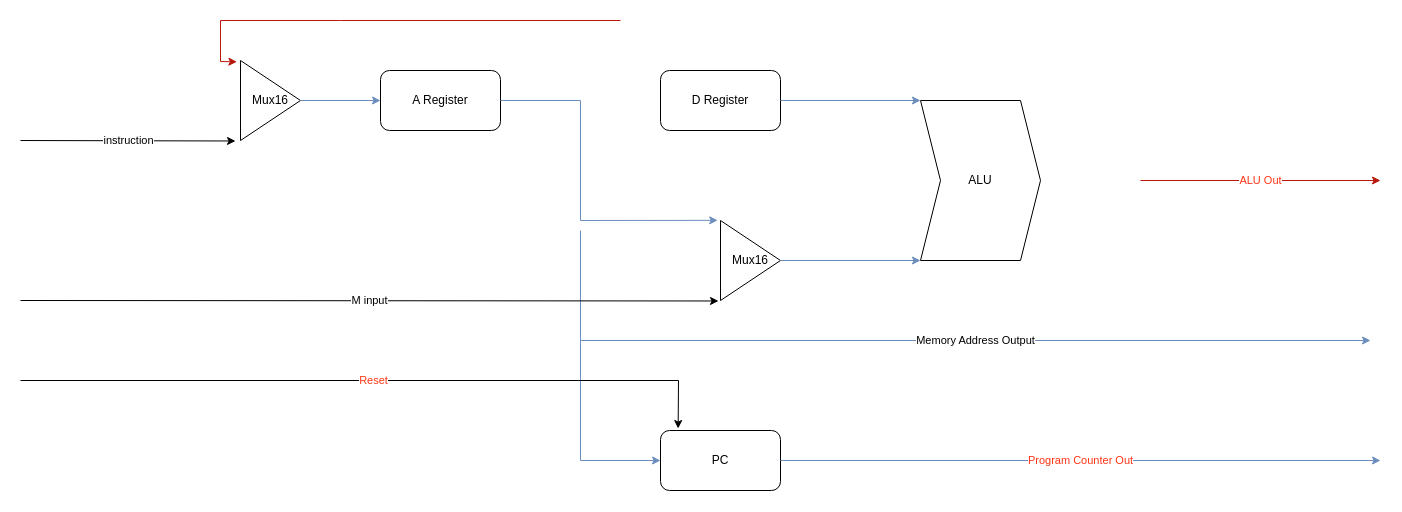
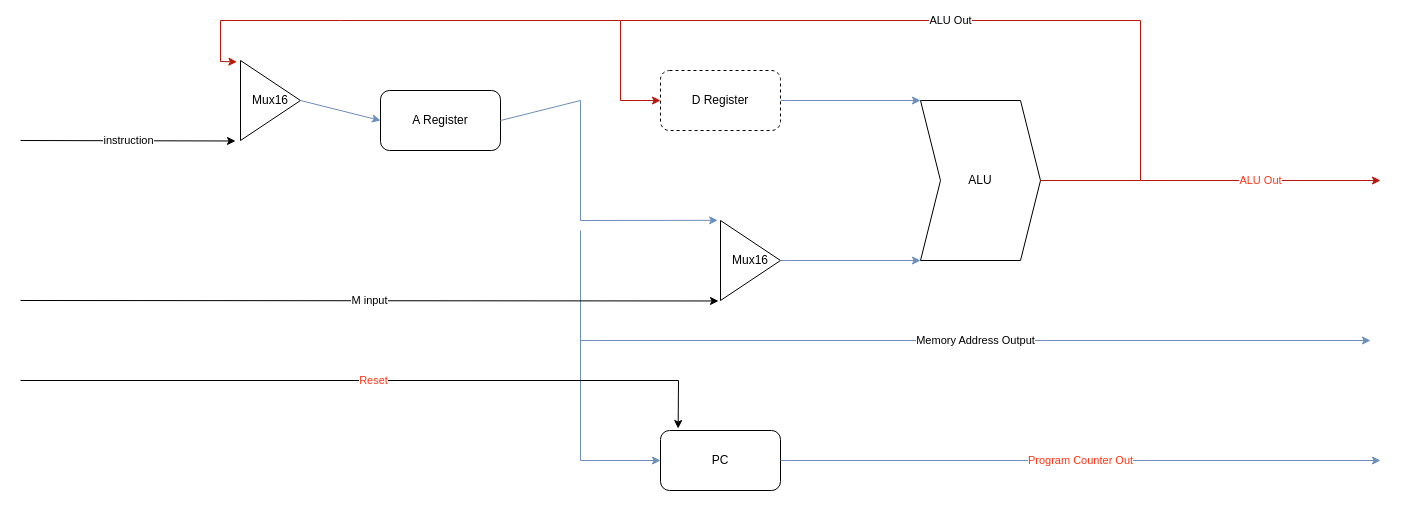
  <mxCell id="0" />
  <mxCell id="1" parent="0" />
  <mxCell id="2" value="Mux16" style="triangle;whiteSpace=wrap;html=1;" vertex="1" parent="1"><mxGeometry x="240" y="60" width="60" height="80" as="geometry" /></mxCell>
- <mxCell id="3" value="A Register" style="rounded=1;whiteSpace=wrap;html=1;" vertex="1" parent="1"><mxGeometry x="380" y="70" width="120" height="60" as="geometry" /></mxCell>
- <mxCell id="4" value="D Register" style="rounded=1;whiteSpace=wrap;html=1;" vertex="1" parent="1"><mxGeometry x="660" y="70" width="120" height="60" as="geometry" /></mxCell>
+ <mxCell id="3" value="A Register" style="rounded=1;whiteSpace=wrap;html=1;" vertex="1" parent="1"><mxGeometry x="380" y="90" width="120" height="60" as="geometry" /></mxCell>
+ <mxCell id="4" value="D Register" style="rounded=1;whiteSpace=wrap;html=1;dashed=1;" vertex="1" parent="1"><mxGeometry x="660" y="70" width="120" height="60" as="geometry" /></mxCell>
  <mxCell id="5" value="Mux16" style="triangle;whiteSpace=wrap;html=1;" vertex="1" parent="1"><mxGeometry x="720" y="220" width="60" height="80" as="geometry" /></mxCell>
  <mxCell id="6" value="ALU" style="shape=step;perimeter=stepPerimeter;whiteSpace=wrap;html=1;fixedSize=1;" vertex="1" parent="1"><mxGeometry x="920" y="100" width="120" height="160" as="geometry" /></mxCell>
  <mxCell id="7" value="PC" style="rounded=1;whiteSpace=wrap;html=1;" vertex="1" parent="1"><mxGeometry x="660" y="430" width="120" height="60" as="geometry" /></mxCell>
+ <mxCell id="8" value="ALU Out" style="endArrow=classic;html=1;rounded=0;exitX=1;exitY=0.5;exitDx=0;exitDy=0;fillColor=#f8cecc;strokeColor=#B8170B;entryX=0;entryY=0.5;entryDx=0;entryDy=0;" edge="1" parent="1" source="6" target="4"><mxGeometry width="50" height="50" relative="1" as="geometry"><mxPoint x="690" y="200" as="sourcePoint" /><mxPoint x="620" y="100" as="targetPoint" /><Array as="points"><mxPoint x="1140" y="180" /><mxPoint x="1140" y="20" /><mxPoint x="620" y="20" /><mxPoint x="620" y="100" /></Array></mxGeometry></mxCell>
  <mxCell id="9" value="" style="endArrow=classic;html=1;rounded=0;strokeColor=#B8170B;entryX=-0.06;entryY=0.017;entryDx=0;entryDy=0;entryPerimeter=0;" edge="1" parent="1" target="2"><mxGeometry width="50" height="50" relative="1" as="geometry"><mxPoint x="620" as="sourcePoint" y="20" /><mxPoint x="220" as="targetPoint" y="20" /><Array as="points"><mxPoint x="340" y="20" /><mxPoint x="220" y="20" /><mxPoint x="220" y="61" /></Array></mxGeometry></mxCell>
  <mxCell id="10" value="" style="endArrow=classic;html=1;rounded=0;fontColor=#FF3414;strokeColor=#6c8ebf;exitX=1;exitY=0.5;exitDx=0;exitDy=0;entryX=0;entryY=0.5;entryDx=0;entryDy=0;fillColor=#dae8fc;" edge="1" parent="1" source="2" target="3"><mxGeometry width="50" height="50" relative="1" as="geometry"><mxPoint x="690" y="200" as="sourcePoint" /><mxPoint x="740" y="150" as="targetPoint" /></mxGeometry></mxCell>
  <mxCell id="11" value="" style="endArrow=classic;html=1;rounded=0;fontColor=#FF3414;strokeColor=#6c8ebf;exitX=1;exitY=0.5;exitDx=0;exitDy=0;entryX=-0.047;entryY=-0.002;entryDx=0;entryDy=0;fillColor=#dae8fc;entryPerimeter=0;" edge="1" parent="1" source="3" target="5"><mxGeometry width="50" height="50" relative="1" as="geometry"><mxPoint x="690" y="200" as="sourcePoint" /><mxPoint x="600" y="100" as="targetPoint" /><Array as="points"><mxPoint x="580" y="100" /><mxPoint x="580" y="220" /></Array></mxGeometry></mxCell>
  <mxCell id="12" value="" style="endArrow=classic;html=1;rounded=0;fontColor=#FF3414;strokeColor=#6c8ebf;exitX=1;exitY=0.5;exitDx=0;exitDy=0;fillColor=#dae8fc;" edge="1" parent="1" source="4"><mxGeometry width="50" height="50" relative="1" as="geometry"><mxPoint x="620" y="200" as="sourcePoint" /><mxPoint x="920" y="100" as="targetPoint" /></mxGeometry></mxCell>
  <mxCell id="13" value="" style="endArrow=classic;html=1;rounded=0;fontColor=#FF3414;strokeColor=#6c8ebf;exitX=1;exitY=0.5;exitDx=0;exitDy=0;entryX=0;entryY=1;entryDx=0;entryDy=0;entryPerimeter=0;fillColor=#dae8fc;" edge="1" parent="1" source="5" target="6"><mxGeometry width="50" height="50" relative="1" as="geometry"><mxPoint x="620" y="380" as="sourcePoint" /><mxPoint x="670" y="330" as="targetPoint" /></mxGeometry></mxCell>
  <mxCell id="14" value="" style="endArrow=classic;html=1;rounded=0;fontColor=#FF3414;strokeColor=#6c8ebf;entryX=0;entryY=0.5;entryDx=0;entryDy=0;fillColor=#dae8fc;" edge="1" parent="1" target="7"><mxGeometry width="50" height="50" relative="1" as="geometry"><mxPoint x="580" y="230" as="sourcePoint" /><mxPoint x="580" y="470" as="targetPoint" /><Array as="points"><mxPoint x="580" y="460" /></Array></mxGeometry></mxCell>
  <mxCell id="15" value="ALU Out" style="endArrow=classic;html=1;rounded=0;fontColor=#FF3414;strokeColor=#B8170B;" edge="1" parent="1"><mxGeometry width="50" height="50" relative="1" as="geometry"><mxPoint x="1140" y="180" as="sourcePoint" /><mxPoint x="1380" y="180" as="targetPoint" /></mxGeometry></mxCell>
  <mxCell id="16" value="Program Counter Out" style="endArrow=classic;html=1;rounded=0;fontColor=#FF3414;strokeColor=#6c8ebf;exitX=1;exitY=0.5;exitDx=0;exitDy=0;fillColor=#dae8fc;" edge="1" parent="1" source="7"><mxGeometry width="50" height="50" relative="1" as="geometry"><mxPoint x="830" y="350" as="sourcePoint" /><mxPoint x="1380" y="460" as="targetPoint" /></mxGeometry></mxCell>
  <mxCell id="17" value="Reset" style="endArrow=classic;html=1;rounded=0;fontColor=#FF3414;strokeColor=#000000;entryX=0.147;entryY=-0.033;entryDx=0;entryDy=0;entryPerimeter=0;" edge="1" parent="1" target="7"><mxGeometry width="50" height="50" relative="1" as="geometry"><mxPoint x="20" y="380" as="sourcePoint" /><mxPoint x="680" y="380" as="targetPoint" /><Array as="points"><mxPoint x="678" y="380" /></Array></mxGeometry></mxCell>
  <mxCell id="18" value="Memory Address Output" style="endArrow=classic;html=1;rounded=0;fontColor=#000000;strokeColor=#6c8ebf;fillColor=#dae8fc;" edge="1" parent="1"><mxGeometry width="50" height="50" relative="1" as="geometry"><mxPoint x="580" y="340" as="sourcePoint" /><mxPoint x="1370" y="340" as="targetPoint" /></mxGeometry></mxCell>
  <mxCell id="19" value="M input" style="endArrow=classic;html=1;rounded=0;fontColor=#000000;strokeColor=#000000;entryX=-0.033;entryY=1.006;entryDx=0;entryDy=0;entryPerimeter=0;" edge="1" parent="1" target="5"><mxGeometry width="50" height="50" relative="1" as="geometry"><mxPoint x="20" y="300" as="sourcePoint" /><mxPoint x="490" y="280" as="targetPoint" /></mxGeometry></mxCell>
  <mxCell id="20" value="instruction" style="endArrow=classic;html=1;rounded=0;fontColor=#000000;strokeColor=#000000;entryX=-0.083;entryY=1.006;entryDx=0;entryDy=0;entryPerimeter=0;" edge="1" parent="1" target="2"><mxGeometry width="50" height="50" relative="1" as="geometry"><mxPoint x="20" y="140" as="sourcePoint" /><mxPoint x="490" y="280" as="targetPoint" /></mxGeometry></mxCell>
